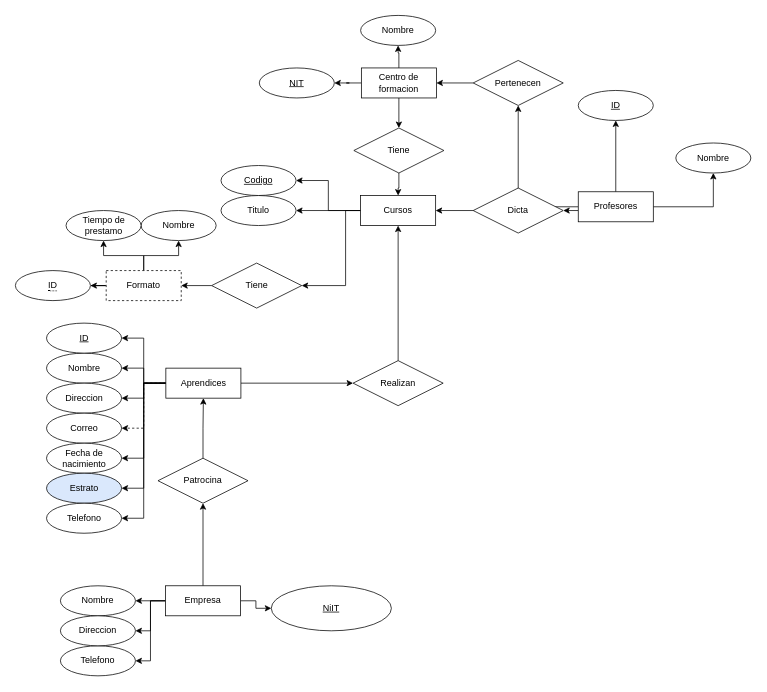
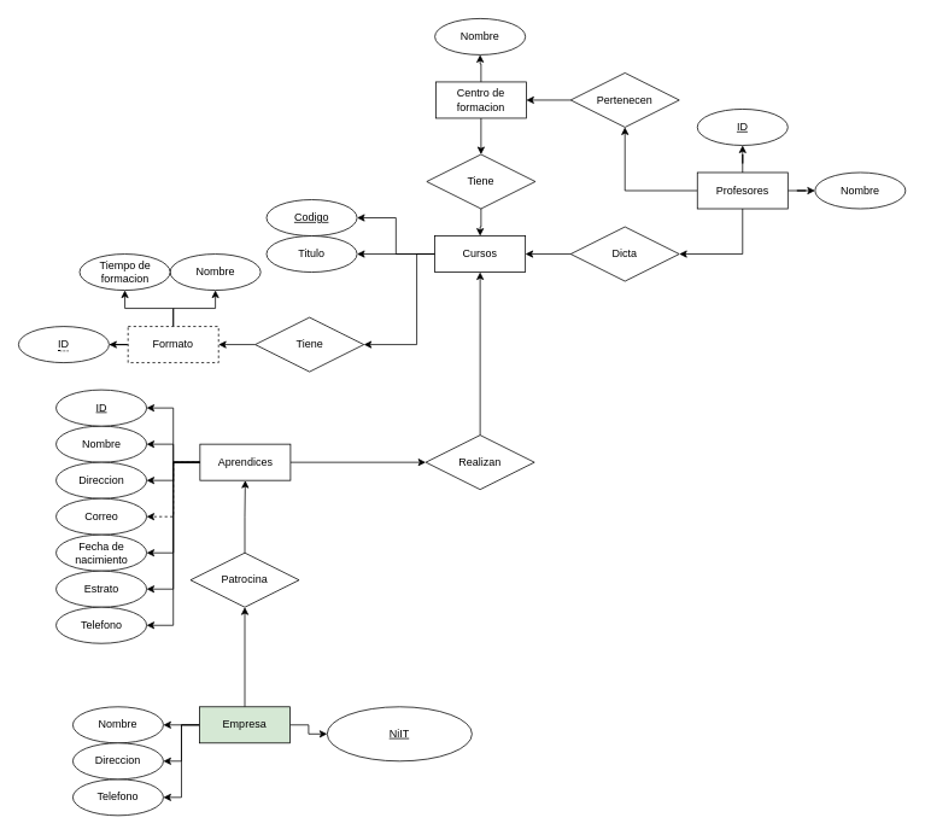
  <mxCell id="0" />
  <mxCell id="1" parent="0" />
  <mxCell id="2" style="edgeStyle=orthogonalEdgeStyle;rounded=0;orthogonalLoop=1;jettySize=auto;html=1;entryX=1;entryY=0.5;entryDx=0;entryDy=0;" edge="1" parent="1" source="10" target="11"><mxGeometry relative="1" as="geometry" /></mxCell>
  <mxCell id="3" style="edgeStyle=orthogonalEdgeStyle;rounded=0;orthogonalLoop=1;jettySize=auto;html=1;entryX=1;entryY=0.5;entryDx=0;entryDy=0;" edge="1" parent="1" source="10" target="12"><mxGeometry relative="1" as="geometry" /></mxCell>
  <mxCell id="4" style="edgeStyle=orthogonalEdgeStyle;rounded=0;orthogonalLoop=1;jettySize=auto;html=1;entryX=1;entryY=0.5;entryDx=0;entryDy=0;" edge="1" parent="1" source="10" target="13"><mxGeometry relative="1" as="geometry"><mxPoint x="171.5" y="470" as="targetPoint" /></mxGeometry></mxCell>
  <mxCell id="5" value="" style="edgeStyle=orthogonalEdgeStyle;rounded=0;orthogonalLoop=1;jettySize=auto;html=1;" edge="1" parent="1" source="10" target="36"><mxGeometry relative="1" as="geometry" /></mxCell>
  <mxCell id="6" style="edgeStyle=orthogonalEdgeStyle;rounded=0;orthogonalLoop=1;jettySize=auto;html=1;entryX=1;entryY=0.5;entryDx=0;entryDy=0;dashed=1;" edge="1" parent="1" source="10" target="50"><mxGeometry relative="1" as="geometry" /></mxCell>
  <mxCell id="7" style="edgeStyle=orthogonalEdgeStyle;rounded=0;orthogonalLoop=1;jettySize=auto;html=1;entryX=1;entryY=0.5;entryDx=0;entryDy=0;" edge="1" parent="1" source="10" target="62"><mxGeometry relative="1" as="geometry" /></mxCell>
  <mxCell id="8" style="edgeStyle=orthogonalEdgeStyle;rounded=0;orthogonalLoop=1;jettySize=auto;html=1;entryX=1;entryY=0.5;entryDx=0;entryDy=0;" edge="1" parent="1" source="10" target="61"><mxGeometry relative="1" as="geometry" /></mxCell>
  <mxCell id="9" style="edgeStyle=orthogonalEdgeStyle;rounded=0;orthogonalLoop=1;jettySize=auto;html=1;entryX=1;entryY=0.5;entryDx=0;entryDy=0;" edge="1" parent="1" source="10" target="63"><mxGeometry relative="1" as="geometry" /></mxCell>
  <mxCell id="10" value="Aprendices" style="whiteSpace=wrap;html=1;align=center;" vertex="1" parent="1"><mxGeometry x="220.5" y="490" width="100" height="40" as="geometry" /></mxCell>
  <mxCell id="11" value="Nombre" style="ellipse;whiteSpace=wrap;html=1;align=center;" vertex="1" parent="1"><mxGeometry x="61.5" y="470" width="100" height="40" as="geometry" /></mxCell>
  <mxCell id="12" value="Direccion" style="ellipse;whiteSpace=wrap;html=1;align=center;" vertex="1" parent="1"><mxGeometry x="61.5" y="510" width="100" height="40" as="geometry" /></mxCell>
  <mxCell id="13" value="ID" style="ellipse;whiteSpace=wrap;html=1;align=center;fontStyle=4;" vertex="1" parent="1"><mxGeometry x="61.5" y="430" width="100" height="40" as="geometry" /></mxCell>
- <mxCell id="14" style="edgeStyle=orthogonalEdgeStyle;rounded=0;orthogonalLoop=1;jettySize=auto;html=1;entryX=1;entryY=0.5;entryDx=0;entryDy=0;" edge="1" parent="1" source="17" target="20"><mxGeometry relative="1" as="geometry" /></mxCell>
  <mxCell id="15" value="" style="edgeStyle=orthogonalEdgeStyle;rounded=0;orthogonalLoop=1;jettySize=auto;html=1;" edge="1" parent="1" source="17" target="21"><mxGeometry relative="1" as="geometry" /></mxCell>
  <mxCell id="16" value="" style="edgeStyle=orthogonalEdgeStyle;rounded=0;orthogonalLoop=1;jettySize=auto;html=1;" edge="1" parent="1" source="17" target="19"><mxGeometry relative="1" as="geometry" /></mxCell>
  <mxCell id="17" value="Centro de formacion" style="whiteSpace=wrap;html=1;align=center;" vertex="1" parent="1"><mxGeometry x="481" y="90" width="100" height="40" as="geometry" /></mxCell>
  <mxCell id="18" value="" style="edgeStyle=orthogonalEdgeStyle;rounded=0;orthogonalLoop=1;jettySize=auto;html=1;" edge="1" parent="1" source="19" target="25"><mxGeometry relative="1" as="geometry" /></mxCell>
  <mxCell id="19" value="Tiene" style="shape=rhombus;perimeter=rhombusPerimeter;whiteSpace=wrap;html=1;align=center;" vertex="1" parent="1"><mxGeometry x="471" y="170" width="120" height="60" as="geometry" /></mxCell>
- <mxCell id="20" value="NIT" style="ellipse;whiteSpace=wrap;html=1;align=center;fontStyle=4;" vertex="1" parent="1"><mxGeometry x="345" y="90" width="100" height="40" as="geometry" /></mxCell>
  <mxCell id="21" value="Nombre" style="ellipse;whiteSpace=wrap;html=1;align=center;" vertex="1" parent="1"><mxGeometry x="480" y="20" width="100" height="40" as="geometry" /></mxCell>
  <mxCell id="22" style="edgeStyle=orthogonalEdgeStyle;rounded=0;orthogonalLoop=1;jettySize=auto;html=1;entryX=1;entryY=0.5;entryDx=0;entryDy=0;" edge="1" parent="1" source="25" target="33"><mxGeometry relative="1" as="geometry" /></mxCell>
  <mxCell id="23" style="edgeStyle=orthogonalEdgeStyle;rounded=0;orthogonalLoop=1;jettySize=auto;html=1;entryX=1;entryY=0.5;entryDx=0;entryDy=0;" edge="1" parent="1" source="25" target="34"><mxGeometry relative="1" as="geometry" /></mxCell>
  <mxCell id="24" style="edgeStyle=orthogonalEdgeStyle;rounded=0;orthogonalLoop=1;jettySize=auto;html=1;entryX=1;entryY=0.5;entryDx=0;entryDy=0;" edge="1" parent="1" source="25" target="38"><mxGeometry relative="1" as="geometry"><Array as="points"><mxPoint x="460" y="280" /><mxPoint x="460" y="380" /></Array></mxGeometry></mxCell>
  <mxCell id="25" value="Cursos" style="whiteSpace=wrap;html=1;align=center;" vertex="1" parent="1"><mxGeometry x="480" y="260" width="100" height="40" as="geometry" /></mxCell>
  <mxCell id="26" value="" style="edgeStyle=orthogonalEdgeStyle;rounded=0;orthogonalLoop=1;jettySize=auto;html=1;" edge="1" parent="1" source="30" target="32"><mxGeometry relative="1" as="geometry" /></mxCell>
  <mxCell id="27" value="" style="edgeStyle=orthogonalEdgeStyle;rounded=0;orthogonalLoop=1;jettySize=auto;html=1;" edge="1" parent="1" source="30" target="47"><mxGeometry relative="1" as="geometry" /></mxCell>
  <mxCell id="28" value="" style="edgeStyle=orthogonalEdgeStyle;rounded=0;orthogonalLoop=1;jettySize=auto;html=1;" edge="1" parent="1" source="30" target="46"><mxGeometry relative="1" as="geometry" /></mxCell>
  <mxCell id="29" style="edgeStyle=orthogonalEdgeStyle;rounded=0;orthogonalLoop=1;jettySize=auto;html=1;entryX=1;entryY=0.5;entryDx=0;entryDy=0;" edge="1" parent="1" source="30" target="49"><mxGeometry relative="1" as="geometry"><Array as="points"><mxPoint x="820" y="280" /></Array></mxGeometry></mxCell>
- <mxCell id="30" value="Profesores" style="whiteSpace=wrap;html=1;align=center;" vertex="1" parent="1"><mxGeometry x="770" y="255" width="100" height="40" as="geometry" /></mxCell>
+ <mxCell id="30" value="Profesores" style="whiteSpace=wrap;html=1;align=center;" vertex="1" parent="1"><mxGeometry x="770" y="190" width="100" height="40" as="geometry" /></mxCell>
  <mxCell id="31" value="" style="edgeStyle=orthogonalEdgeStyle;rounded=0;orthogonalLoop=1;jettySize=auto;html=1;" edge="1" parent="1" source="32" target="17"><mxGeometry relative="1" as="geometry" /></mxCell>
  <mxCell id="32" value="Pertenecen" style="shape=rhombus;perimeter=rhombusPerimeter;whiteSpace=wrap;html=1;align=center;" vertex="1" parent="1"><mxGeometry x="630" y="80" width="120" height="60" as="geometry" /></mxCell>
  <mxCell id="33" value="Titulo" style="ellipse;whiteSpace=wrap;html=1;align=center;" vertex="1" parent="1"><mxGeometry x="294" y="260" width="100" height="40" as="geometry" /></mxCell>
  <mxCell id="34" value="Codigo" style="ellipse;whiteSpace=wrap;html=1;align=center;fontStyle=4;" vertex="1" parent="1"><mxGeometry x="294" y="220" width="100" height="40" as="geometry" /></mxCell>
  <mxCell id="35" value="" style="edgeStyle=orthogonalEdgeStyle;rounded=0;orthogonalLoop=1;jettySize=auto;html=1;entryX=0.5;entryY=1;entryDx=0;entryDy=0;" edge="1" parent="1" source="36" target="25"><mxGeometry relative="1" as="geometry"><mxPoint x="481" y="490" as="targetPoint" /></mxGeometry></mxCell>
  <mxCell id="36" value="Realizan" style="shape=rhombus;perimeter=rhombusPerimeter;whiteSpace=wrap;html=1;align=center;" vertex="1" parent="1"><mxGeometry x="470" y="480" width="120" height="60" as="geometry" /></mxCell>
  <mxCell id="37" value="" style="edgeStyle=orthogonalEdgeStyle;rounded=0;orthogonalLoop=1;jettySize=auto;html=1;" edge="1" parent="1" source="38" target="42"><mxGeometry relative="1" as="geometry" /></mxCell>
  <mxCell id="38" value="Tiene" style="shape=rhombus;perimeter=rhombusPerimeter;whiteSpace=wrap;html=1;align=center;" vertex="1" parent="1"><mxGeometry x="281.5" y="350" width="120" height="60" as="geometry" /></mxCell>
  <mxCell id="39" value="" style="edgeStyle=orthogonalEdgeStyle;rounded=0;orthogonalLoop=1;jettySize=auto;html=1;" edge="1" parent="1" source="42" target="43"><mxGeometry relative="1" as="geometry" /></mxCell>
  <mxCell id="40" value="" style="edgeStyle=orthogonalEdgeStyle;rounded=0;orthogonalLoop=1;jettySize=auto;html=1;" edge="1" parent="1" source="42" target="44"><mxGeometry relative="1" as="geometry" /></mxCell>
  <mxCell id="41" style="edgeStyle=orthogonalEdgeStyle;rounded=0;orthogonalLoop=1;jettySize=auto;html=1;entryX=0.5;entryY=1;entryDx=0;entryDy=0;" edge="1" parent="1" source="42" target="45"><mxGeometry relative="1" as="geometry" /></mxCell>
  <mxCell id="42" value="Formato" style="whiteSpace=wrap;html=1;align=center;dashed=1;" vertex="1" parent="1"><mxGeometry x="141" y="360" width="100" height="40" as="geometry" /></mxCell>
  <mxCell id="43" value="&lt;span style=&quot;border-bottom: 1px dotted&quot;&gt;ID&lt;/span&gt;" style="ellipse;whiteSpace=wrap;html=1;align=center;" vertex="1" parent="1"><mxGeometry x="20" y="360" width="100" height="40" as="geometry" /></mxCell>
  <mxCell id="44" value="Nombre" style="ellipse;whiteSpace=wrap;html=1;align=center;" vertex="1" parent="1"><mxGeometry x="187.5" y="280" width="100" height="40" as="geometry" /></mxCell>
- <mxCell id="45" value="Tiempo de prestamo" style="ellipse;whiteSpace=wrap;html=1;align=center;" vertex="1" parent="1"><mxGeometry x="87.5" y="280" width="100" height="40" as="geometry" /></mxCell>
+ <mxCell id="45" value="Tiempo de formacion" style="ellipse;whiteSpace=wrap;html=1;align=center;" vertex="1" parent="1"><mxGeometry x="87.5" y="280" width="100" height="40" as="geometry" /></mxCell>
  <mxCell id="46" value="ID" style="ellipse;whiteSpace=wrap;html=1;align=center;fontStyle=4;" vertex="1" parent="1"><mxGeometry x="770" y="120" width="100" height="40" as="geometry" /></mxCell>
  <mxCell id="47" value="Nombre" style="ellipse;whiteSpace=wrap;html=1;align=center;" vertex="1" parent="1"><mxGeometry x="900" y="190" width="100" height="40" as="geometry" /></mxCell>
  <mxCell id="48" style="edgeStyle=orthogonalEdgeStyle;rounded=0;orthogonalLoop=1;jettySize=auto;html=1;entryX=1;entryY=0.5;entryDx=0;entryDy=0;" edge="1" parent="1" source="49" target="25"><mxGeometry relative="1" as="geometry" /></mxCell>
  <mxCell id="49" value="Dicta" style="shape=rhombus;perimeter=rhombusPerimeter;whiteSpace=wrap;html=1;align=center;" vertex="1" parent="1"><mxGeometry x="630" y="250" width="120" height="60" as="geometry" /></mxCell>
  <mxCell id="50" value="Correo" style="ellipse;whiteSpace=wrap;html=1;align=center;" vertex="1" parent="1"><mxGeometry x="61.5" y="550" width="100" height="40" as="geometry" /></mxCell>
  <mxCell id="51" style="edgeStyle=orthogonalEdgeStyle;rounded=0;orthogonalLoop=1;jettySize=auto;html=1;entryX=0.5;entryY=1;entryDx=0;entryDy=0;" edge="1" parent="1" source="52" target="10"><mxGeometry relative="1" as="geometry" /></mxCell>
  <mxCell id="52" value="Patrocina" style="shape=rhombus;perimeter=rhombusPerimeter;whiteSpace=wrap;html=1;align=center;" vertex="1" parent="1"><mxGeometry x="210" y="610" width="120" height="60" as="geometry" /></mxCell>
  <mxCell id="53" value="" style="edgeStyle=orthogonalEdgeStyle;rounded=0;orthogonalLoop=1;jettySize=auto;html=1;" edge="1" parent="1" source="58" target="60"><mxGeometry relative="1" as="geometry" /></mxCell>
  <mxCell id="54" value="" style="edgeStyle=orthogonalEdgeStyle;rounded=0;orthogonalLoop=1;jettySize=auto;html=1;" edge="1" parent="1" source="58" target="59"><mxGeometry relative="1" as="geometry" /></mxCell>
  <mxCell id="55" value="" style="edgeStyle=orthogonalEdgeStyle;rounded=0;orthogonalLoop=1;jettySize=auto;html=1;" edge="1" parent="1" source="58" target="52"><mxGeometry relative="1" as="geometry" /></mxCell>
  <mxCell id="56" style="edgeStyle=orthogonalEdgeStyle;rounded=0;orthogonalLoop=1;jettySize=auto;html=1;entryX=1;entryY=0.5;entryDx=0;entryDy=0;" edge="1" parent="1" source="58" target="65"><mxGeometry relative="1" as="geometry" /></mxCell>
  <mxCell id="57" style="edgeStyle=orthogonalEdgeStyle;rounded=0;orthogonalLoop=1;jettySize=auto;html=1;entryX=1;entryY=0.5;entryDx=0;entryDy=0;" edge="1" parent="1" source="58" target="64"><mxGeometry relative="1" as="geometry" /></mxCell>
- <mxCell id="58" value="Empresa" style="whiteSpace=wrap;html=1;align=center;" vertex="1" parent="1"><mxGeometry x="220" y="780" width="100" height="40" as="geometry" /></mxCell>
+ <mxCell id="58" value="Empresa" style="whiteSpace=wrap;html=1;align=center;fillColor=#d5e8d4;" vertex="1" parent="1"><mxGeometry x="220" y="780" width="100" height="40" as="geometry" /></mxCell>
  <mxCell id="59" value="Nombre" style="ellipse;whiteSpace=wrap;html=1;align=center;" vertex="1" parent="1"><mxGeometry x="80" y="780" width="100" height="40" as="geometry" /></mxCell>
  <mxCell id="60" value="NiIT" style="ellipse;whiteSpace=wrap;html=1;align=center;fontStyle=4;" vertex="1" parent="1"><mxGeometry x="361" y="780" width="160" height="60" as="geometry" /></mxCell>
  <mxCell id="61" value="Fecha de nacimiento" style="ellipse;whiteSpace=wrap;html=1;align=center;" vertex="1" parent="1"><mxGeometry x="61.5" y="590" width="100" height="40" as="geometry" /></mxCell>
- <mxCell id="62" value="Estrato" style="ellipse;whiteSpace=wrap;html=1;align=center;fillColor=#dae8fc;" vertex="1" parent="1"><mxGeometry x="61.5" y="630" width="100" height="40" as="geometry" /></mxCell>
+ <mxCell id="62" value="Estrato" style="ellipse;whiteSpace=wrap;html=1;align=center;" vertex="1" parent="1"><mxGeometry x="61.5" y="630" width="100" height="40" as="geometry" /></mxCell>
  <mxCell id="63" value="Telefono" style="ellipse;whiteSpace=wrap;html=1;align=center;" vertex="1" parent="1"><mxGeometry x="61.5" y="670" width="100" height="40" as="geometry" /></mxCell>
  <mxCell id="64" value="Telefono" style="ellipse;whiteSpace=wrap;html=1;align=center;" vertex="1" parent="1"><mxGeometry x="80" y="860" width="100" height="40" as="geometry" /></mxCell>
  <mxCell id="65" value="Direccion" style="ellipse;whiteSpace=wrap;html=1;align=center;" vertex="1" parent="1"><mxGeometry x="80" y="820" width="100" height="40" as="geometry" /></mxCell>
